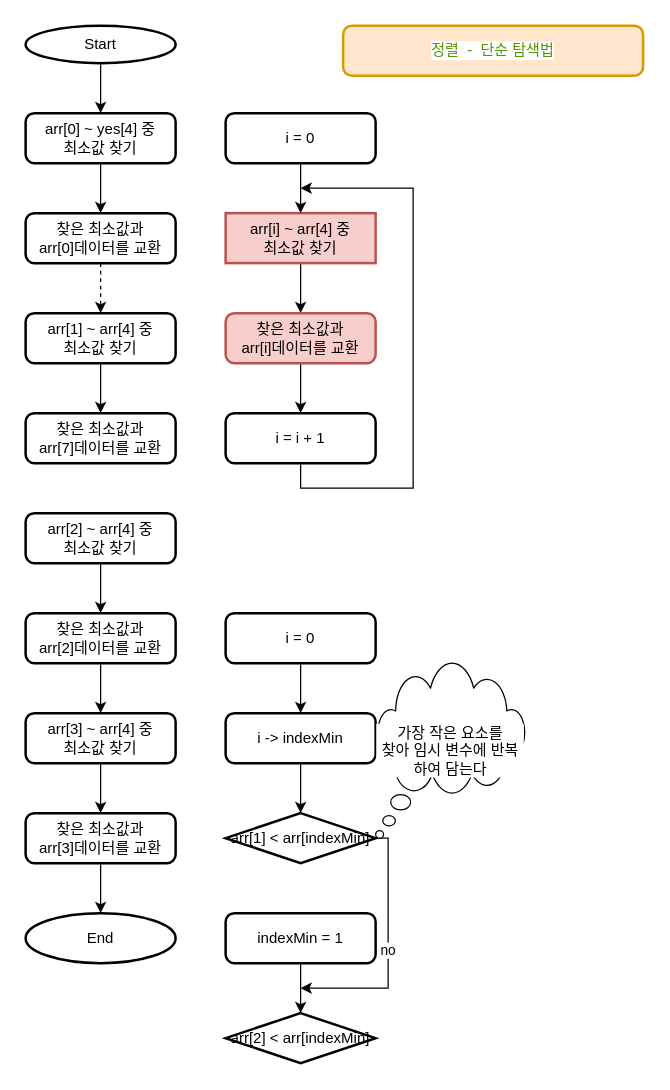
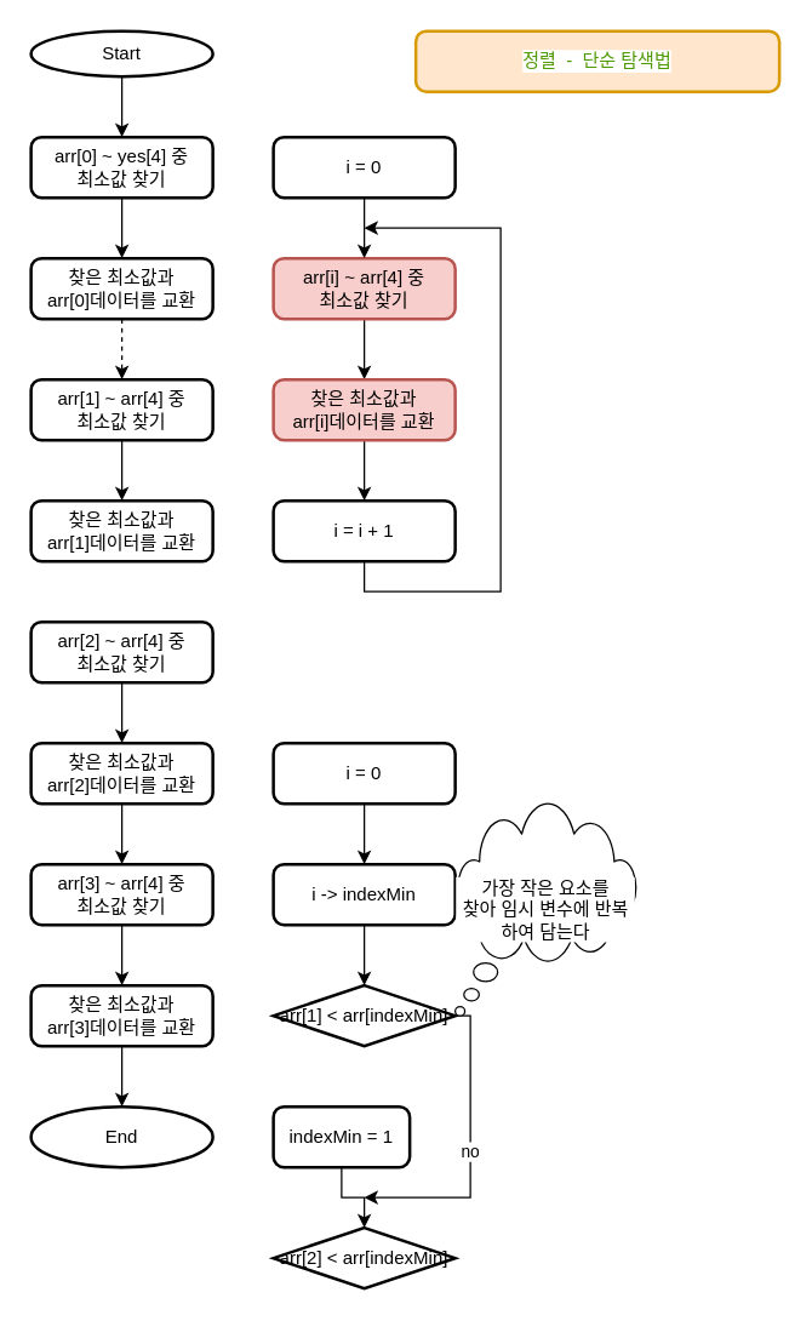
  <mxCell id="0" />
  <mxCell id="1" parent="0" />
  <mxCell id="2" value="&lt;font color=&quot;#4d9900&quot;&gt;정렬&amp;nbsp; -&amp;nbsp; 단순 탐색법&lt;/font&gt;" style="rounded=1;whiteSpace=wrap;html=1;absoluteArcSize=1;arcSize=14;strokeWidth=2;fillColor=#ffe6cc;strokeColor=#d79b00;labelBackgroundColor=#FFFFFF;" parent="1" vertex="1"><mxGeometry x="274" y="20" width="240" height="40" as="geometry" /></mxCell>
  <mxCell id="3" value="" style="edgeStyle=orthogonalEdgeStyle;rounded=0;orthogonalLoop=1;jettySize=auto;html=1;" parent="1" source="4" target="6" edge="1"><mxGeometry relative="1" as="geometry" /></mxCell>
  <mxCell id="4" value="Start" style="strokeWidth=2;html=1;shape=mxgraph.flowchart.start_2;whiteSpace=wrap;" parent="1" vertex="1"><mxGeometry x="20" y="20" width="120" height="30" as="geometry" /></mxCell>
  <mxCell id="5" value="" style="edgeStyle=orthogonalEdgeStyle;rounded=0;orthogonalLoop=1;jettySize=auto;html=1;" parent="1" source="6" edge="1"><mxGeometry relative="1" as="geometry"><mxPoint x="80" y="170" as="targetPoint" /></mxGeometry></mxCell>
  <mxCell id="6" value="arr[0] ~ yes[4] 중 &lt;br&gt;최소값 찾기" style="rounded=1;whiteSpace=wrap;html=1;absoluteArcSize=1;arcSize=14;strokeWidth=2;" parent="1" vertex="1"><mxGeometry x="20" y="90" width="120" height="40" as="geometry" /></mxCell>
  <mxCell id="7" value="" style="edgeStyle=orthogonalEdgeStyle;rounded=0;orthogonalLoop=1;jettySize=auto;html=1;dashed=1;" parent="1" source="8" target="10" edge="1"><mxGeometry relative="1" as="geometry" /></mxCell>
  <mxCell id="8" value="찾은 최소값과&lt;br&gt;arr[0]데이터를 교환" style="rounded=1;whiteSpace=wrap;html=1;absoluteArcSize=1;arcSize=14;strokeWidth=2;" parent="1" vertex="1"><mxGeometry x="20" y="170" width="120" height="40" as="geometry" /></mxCell>
  <mxCell id="9" value="" style="edgeStyle=orthogonalEdgeStyle;rounded=0;orthogonalLoop=1;jettySize=auto;html=1;" parent="1" source="10" edge="1"><mxGeometry relative="1" as="geometry"><mxPoint x="80" y="330" as="targetPoint" /></mxGeometry></mxCell>
  <mxCell id="10" value="arr[1] ~ arr[4] 중 &lt;br&gt;최소값 찾기" style="rounded=1;whiteSpace=wrap;html=1;absoluteArcSize=1;arcSize=14;strokeWidth=2;" parent="1" vertex="1"><mxGeometry x="20" y="250" width="120" height="40" as="geometry" /></mxCell>
- <mxCell id="11" value="찾은 최소값과&lt;br&gt;arr[7]데이터를 교환" style="rounded=1;whiteSpace=wrap;html=1;absoluteArcSize=1;arcSize=14;strokeWidth=2;" parent="1" vertex="1"><mxGeometry x="20" y="330" width="120" height="40" as="geometry" /></mxCell>
+ <mxCell id="11" value="찾은 최소값과&lt;br&gt;arr[1]데이터를 교환" style="rounded=1;whiteSpace=wrap;html=1;absoluteArcSize=1;arcSize=14;strokeWidth=2;" parent="1" vertex="1"><mxGeometry x="20" y="330" width="120" height="40" as="geometry" /></mxCell>
  <mxCell id="12" value="" style="edgeStyle=orthogonalEdgeStyle;rounded=0;orthogonalLoop=1;jettySize=auto;html=1;" parent="1" source="13" edge="1"><mxGeometry relative="1" as="geometry"><mxPoint x="80" y="490" as="targetPoint" /></mxGeometry></mxCell>
  <mxCell id="13" value="arr[2] ~ arr[4] 중 &lt;br&gt;최소값 찾기" style="rounded=1;whiteSpace=wrap;html=1;absoluteArcSize=1;arcSize=14;strokeWidth=2;" parent="1" vertex="1"><mxGeometry x="20" y="410" width="120" height="40" as="geometry" /></mxCell>
  <mxCell id="14" value="" style="edgeStyle=orthogonalEdgeStyle;rounded=0;orthogonalLoop=1;jettySize=auto;html=1;" parent="1" source="15" target="17" edge="1"><mxGeometry relative="1" as="geometry" /></mxCell>
  <mxCell id="15" value="찾은 최소값과&lt;br&gt;arr[2]데이터를 교환" style="rounded=1;whiteSpace=wrap;html=1;absoluteArcSize=1;arcSize=14;strokeWidth=2;" parent="1" vertex="1"><mxGeometry x="20" y="490" width="120" height="40" as="geometry" /></mxCell>
  <mxCell id="16" value="" style="edgeStyle=orthogonalEdgeStyle;rounded=0;orthogonalLoop=1;jettySize=auto;html=1;" parent="1" source="17" edge="1"><mxGeometry relative="1" as="geometry"><mxPoint x="80" y="650" as="targetPoint" /></mxGeometry></mxCell>
  <mxCell id="17" value="arr[3] ~ arr[4] 중 &lt;br&gt;최소값 찾기" style="rounded=1;whiteSpace=wrap;html=1;absoluteArcSize=1;arcSize=14;strokeWidth=2;" parent="1" vertex="1"><mxGeometry x="20" y="570" width="120" height="40" as="geometry" /></mxCell>
  <mxCell id="18" value="" style="edgeStyle=orthogonalEdgeStyle;rounded=0;orthogonalLoop=1;jettySize=auto;html=1;" parent="1" source="19" target="20" edge="1"><mxGeometry relative="1" as="geometry" /></mxCell>
  <mxCell id="19" value="찾은 최소값과&lt;br&gt;arr[3]데이터를 교환" style="rounded=1;whiteSpace=wrap;html=1;absoluteArcSize=1;arcSize=14;strokeWidth=2;" parent="1" vertex="1"><mxGeometry x="20" y="650" width="120" height="40" as="geometry" /></mxCell>
  <mxCell id="20" value="End" style="strokeWidth=2;html=1;shape=mxgraph.flowchart.start_2;whiteSpace=wrap;" parent="1" vertex="1"><mxGeometry x="20" y="730" width="120" height="40" as="geometry" /></mxCell>
  <mxCell id="21" value="" style="edgeStyle=orthogonalEdgeStyle;rounded=0;orthogonalLoop=1;jettySize=auto;html=1;" parent="1" source="22" edge="1"><mxGeometry relative="1" as="geometry"><mxPoint x="240" y="250" as="targetPoint" /></mxGeometry></mxCell>
- <mxCell id="22" value="arr[i] ~ arr[4] 중 &lt;br&gt;최소값 찾기" style="whiteSpace=wrap;html=1;absoluteArcSize=1;arcSize=14;strokeWidth=2;fillColor=#f8cecc;strokeColor=#b85450;rounded=0;" parent="1" vertex="1"><mxGeometry x="180" y="170" width="120" height="40" as="geometry" /></mxCell>
+ <mxCell id="22" value="arr[i] ~ arr[4] 중 &lt;br&gt;최소값 찾기" style="rounded=1;whiteSpace=wrap;html=1;absoluteArcSize=1;arcSize=14;strokeWidth=2;fillColor=#f8cecc;strokeColor=#b85450;" parent="1" vertex="1"><mxGeometry x="180" y="170" width="120" height="40" as="geometry" /></mxCell>
  <mxCell id="23" value="" style="edgeStyle=orthogonalEdgeStyle;rounded=0;orthogonalLoop=1;jettySize=auto;html=1;fontColor=#97D077;" parent="1" source="24" target="26" edge="1"><mxGeometry relative="1" as="geometry" /></mxCell>
  <mxCell id="24" value="찾은 최소값과&lt;br&gt;arr[i]데이터를 교환" style="rounded=1;whiteSpace=wrap;html=1;absoluteArcSize=1;arcSize=14;strokeWidth=2;fillColor=#f8cecc;strokeColor=#b85450;" parent="1" vertex="1"><mxGeometry x="180" y="250" width="120" height="40" as="geometry" /></mxCell>
  <mxCell id="25" style="edgeStyle=orthogonalEdgeStyle;rounded=0;orthogonalLoop=1;jettySize=auto;html=1;fontColor=#97D077;" parent="1" source="26" edge="1"><mxGeometry relative="1" as="geometry"><mxPoint x="240" y="150" as="targetPoint" /><Array as="points"><mxPoint x="240" y="390" /><mxPoint x="330" y="390" /><mxPoint x="330" y="150" /></Array></mxGeometry></mxCell>
  <mxCell id="26" value="i = i + 1" style="rounded=1;whiteSpace=wrap;html=1;absoluteArcSize=1;arcSize=14;strokeWidth=2;" parent="1" vertex="1"><mxGeometry x="180" y="330" width="120" height="40" as="geometry" /></mxCell>
  <mxCell id="27" value="" style="edgeStyle=orthogonalEdgeStyle;rounded=0;orthogonalLoop=1;jettySize=auto;html=1;fontColor=#97D077;" parent="1" source="28" target="22" edge="1"><mxGeometry relative="1" as="geometry" /></mxCell>
  <mxCell id="28" value="i = 0" style="rounded=1;whiteSpace=wrap;html=1;absoluteArcSize=1;arcSize=14;strokeWidth=2;" parent="1" vertex="1"><mxGeometry x="180" y="90" width="120" height="40" as="geometry" /></mxCell>
  <mxCell id="29" value="" style="edgeStyle=orthogonalEdgeStyle;rounded=0;orthogonalLoop=1;jettySize=auto;html=1;fontColor=#4D9900;" parent="1" source="30" target="32" edge="1"><mxGeometry relative="1" as="geometry" /></mxCell>
  <mxCell id="30" value="i -&amp;gt; indexMin" style="rounded=1;whiteSpace=wrap;html=1;absoluteArcSize=1;arcSize=14;strokeWidth=2;" parent="1" vertex="1"><mxGeometry x="180" y="570" width="120" height="40" as="geometry" /></mxCell>
  <mxCell id="31" value="&lt;font color=&quot;#000000&quot;&gt;no&lt;/font&gt;" style="edgeStyle=orthogonalEdgeStyle;rounded=0;orthogonalLoop=1;jettySize=auto;html=1;fontColor=#4D9900;" parent="1" source="32" edge="1"><mxGeometry relative="1" as="geometry"><mxPoint x="240" y="790" as="targetPoint" /><Array as="points"><mxPoint x="310" y="670" /><mxPoint x="310" y="790" /><mxPoint x="240" y="790" /></Array></mxGeometry></mxCell>
  <mxCell id="32" value="arr[1] &amp;lt; arr[indexMin]" style="strokeWidth=2;html=1;shape=mxgraph.flowchart.decision;whiteSpace=wrap;" parent="1" vertex="1"><mxGeometry x="180" y="650" width="120" height="40" as="geometry" /></mxCell>
  <mxCell id="33" value="" style="edgeStyle=orthogonalEdgeStyle;rounded=0;orthogonalLoop=1;jettySize=auto;html=1;fontColor=#4D9900;" parent="1" source="34" target="35" edge="1"><mxGeometry relative="1" as="geometry" /></mxCell>
- <mxCell id="34" value="indexMin = 1" style="rounded=1;whiteSpace=wrap;html=1;absoluteArcSize=1;arcSize=14;strokeWidth=2;" parent="1" vertex="1"><mxGeometry x="180" y="730" width="120" height="40" as="geometry" /></mxCell>
+ <mxCell id="34" value="indexMin = 1" style="rounded=1;whiteSpace=wrap;html=1;absoluteArcSize=1;arcSize=14;strokeWidth=2;" parent="1" vertex="1"><mxGeometry x="180" y="730" width="90" height="40" as="geometry" /></mxCell>
  <mxCell id="35" value="arr[2] &amp;lt; arr[indexMin]" style="strokeWidth=2;html=1;shape=mxgraph.flowchart.decision;whiteSpace=wrap;" parent="1" vertex="1"><mxGeometry x="180" y="810" width="120" height="40" as="geometry" /></mxCell>
  <mxCell id="36" value="가장 작은 요소를&lt;br&gt;찾아 임시 변수에 반복하여 담는다" style="whiteSpace=wrap;html=1;shape=mxgraph.basic.cloud_callout;labelBackgroundColor=#FFFFFF;fontColor=#000000;" parent="1" vertex="1"><mxGeometry x="300" y="530" width="120" height="140" as="geometry" /></mxCell>
  <mxCell id="37" value="" style="edgeStyle=orthogonalEdgeStyle;rounded=0;orthogonalLoop=1;jettySize=auto;html=1;fontColor=#000000;" parent="1" source="38" target="30" edge="1"><mxGeometry relative="1" as="geometry" /></mxCell>
  <mxCell id="38" value="i = 0" style="rounded=1;whiteSpace=wrap;html=1;absoluteArcSize=1;arcSize=14;strokeWidth=2;" parent="1" vertex="1"><mxGeometry x="180" y="490" width="120" height="40" as="geometry" /></mxCell>
